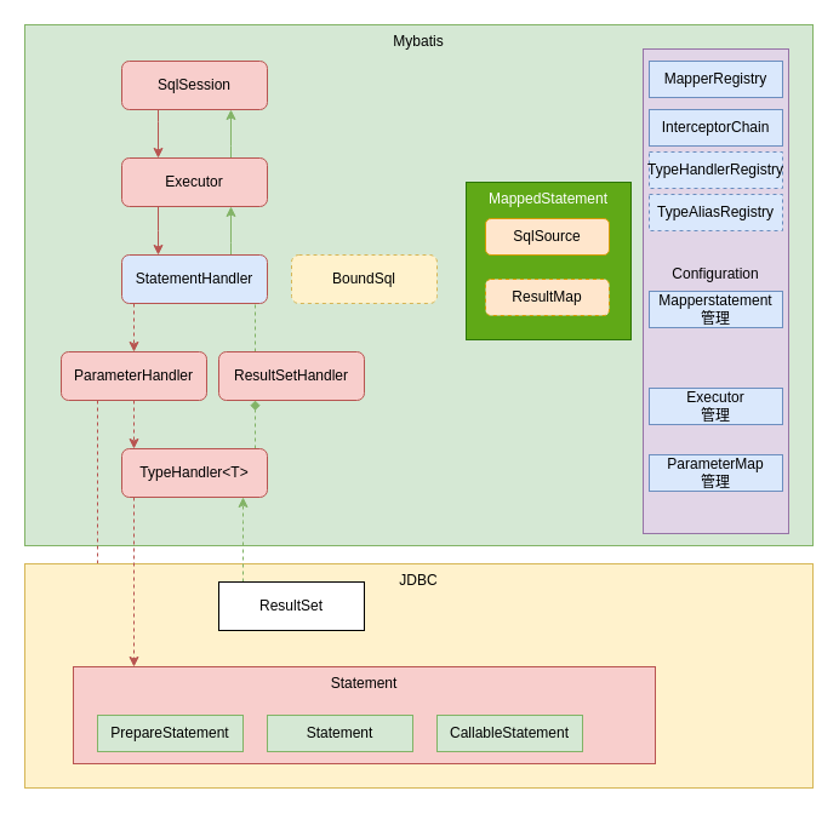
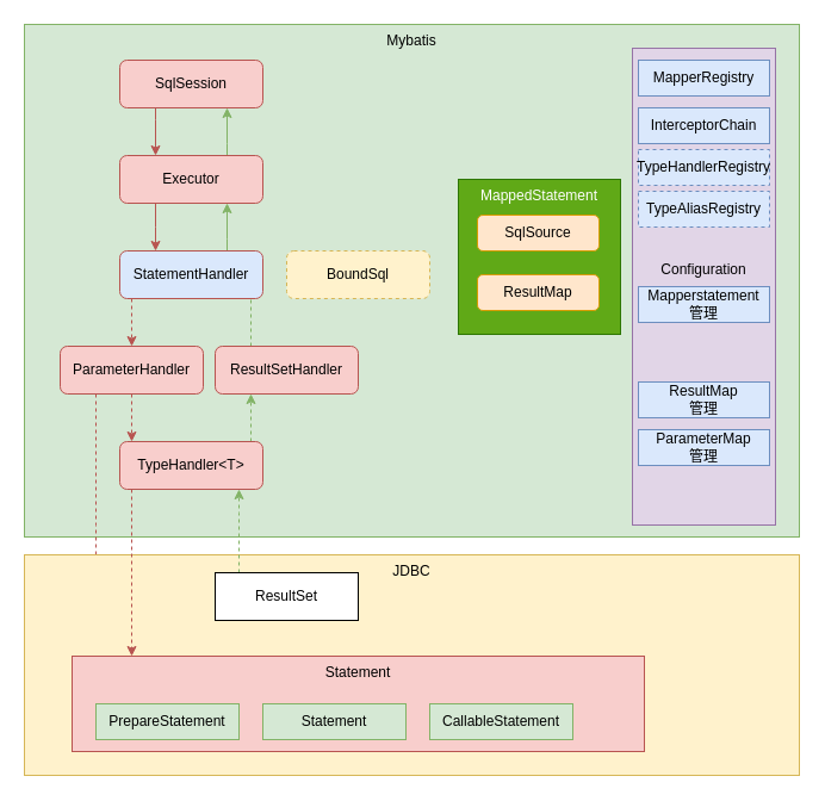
  <mxCell id="0" />
  <mxCell id="1" parent="0" />
  <mxCell id="2" value="Mybatis" style="rounded=0;whiteSpace=wrap;html=1;labelPosition=center;verticalLabelPosition=middle;align=center;verticalAlign=top;fillColor=#d5e8d4;strokeColor=#82b366;" parent="1" vertex="1"><mxGeometry x="20" y="20" width="650" height="430" as="geometry" /></mxCell>
  <mxCell id="3" value="" style="edgeStyle=orthogonalEdgeStyle;rounded=0;orthogonalLoop=1;jettySize=auto;html=1;fontColor=#99FF99;fillColor=#f8cecc;strokeColor=#b85450;" parent="1" source="4" target="7" edge="1"><mxGeometry relative="1" as="geometry"><Array as="points"><mxPoint x="130" y="100" /><mxPoint x="130" y="100" /></Array></mxGeometry></mxCell>
  <mxCell id="4" value="SqlSession" style="rounded=1;whiteSpace=wrap;html=1;fillColor=#f8cecc;strokeColor=#b85450;" parent="1" vertex="1"><mxGeometry x="100" y="50" width="120" height="40" as="geometry" /></mxCell>
  <mxCell id="5" value="" style="edgeStyle=orthogonalEdgeStyle;rounded=0;orthogonalLoop=1;jettySize=auto;html=1;fillColor=#d5e8d4;strokeColor=#82b366;" parent="1" source="7" target="4" edge="1"><mxGeometry relative="1" as="geometry"><Array as="points"><mxPoint x="190" y="120" /><mxPoint x="190" y="120" /></Array></mxGeometry></mxCell>
  <mxCell id="6" value="" style="edgeStyle=orthogonalEdgeStyle;rounded=0;orthogonalLoop=1;jettySize=auto;html=1;fillColor=#f8cecc;strokeColor=#b85450;" parent="1" source="7" target="10" edge="1"><mxGeometry relative="1" as="geometry"><Array as="points"><mxPoint x="130" y="190" /><mxPoint x="130" y="190" /></Array></mxGeometry></mxCell>
  <mxCell id="7" value="Executor" style="rounded=1;whiteSpace=wrap;html=1;fillColor=#f8cecc;strokeColor=#b85450;" parent="1" vertex="1"><mxGeometry x="100" y="130" width="120" height="40" as="geometry" /></mxCell>
  <mxCell id="8" value="" style="edgeStyle=orthogonalEdgeStyle;rounded=0;orthogonalLoop=1;jettySize=auto;html=1;fillColor=#d5e8d4;strokeColor=#82b366;" parent="1" source="10" target="7" edge="1"><mxGeometry relative="1" as="geometry"><Array as="points"><mxPoint x="190" y="200" /><mxPoint x="190" y="200" /></Array></mxGeometry></mxCell>
  <mxCell id="9" value="" style="edgeStyle=orthogonalEdgeStyle;rounded=0;orthogonalLoop=1;jettySize=auto;html=1;fillColor=#f8cecc;strokeColor=#b85450;dashed=1;" parent="1" source="10" target="13" edge="1"><mxGeometry relative="1" as="geometry"><Array as="points"><mxPoint x="110" y="260" /><mxPoint x="110" y="260" /></Array></mxGeometry></mxCell>
  <mxCell id="10" value="StatementHandler" style="rounded=1;whiteSpace=wrap;html=1;fillColor=#dae8fc;strokeColor=#b85450;" parent="1" vertex="1"><mxGeometry x="100" y="210" width="120" height="40" as="geometry" /></mxCell>
  <mxCell id="11" value="" style="edgeStyle=orthogonalEdgeStyle;rounded=0;orthogonalLoop=1;jettySize=auto;html=1;dashed=1;fillColor=#f8cecc;strokeColor=#b85450;" parent="1" source="13" target="17" edge="1"><mxGeometry relative="1" as="geometry"><Array as="points"><mxPoint x="110" y="360" /><mxPoint x="110" y="360" /></Array></mxGeometry></mxCell>
  <mxCell id="12" style="edgeStyle=orthogonalEdgeStyle;rounded=0;orthogonalLoop=1;jettySize=auto;html=1;exitX=0.25;exitY=1;exitDx=0;exitDy=0;entryX=0.042;entryY=0;entryDx=0;entryDy=0;entryPerimeter=0;dashed=1;fillColor=#f8cecc;strokeColor=#b85450;" edge="1" parent="1" source="13" target="34"><mxGeometry relative="1" as="geometry" /></mxCell>
  <mxCell id="13" value="ParameterHandler" style="rounded=1;whiteSpace=wrap;html=1;fillColor=#f8cecc;strokeColor=#b85450;" parent="1" vertex="1"><mxGeometry x="50" y="290" width="120" height="40" as="geometry" /></mxCell>
  <mxCell id="14" value="" style="edgeStyle=orthogonalEdgeStyle;rounded=0;orthogonalLoop=1;jettySize=auto;html=1;fillColor=#d5e8d4;strokeColor=#82b366;dashed=1;endArrow=none;" parent="1" source="15" target="10" edge="1"><mxGeometry relative="1" as="geometry"><Array as="points"><mxPoint x="210" y="260" /><mxPoint x="210" y="260" /></Array></mxGeometry></mxCell>
  <mxCell id="15" value="ResultSetHandler" style="rounded=1;whiteSpace=wrap;html=1;fillColor=#f8cecc;strokeColor=#b85450;" parent="1" vertex="1"><mxGeometry x="180" y="290" width="120" height="40" as="geometry" /></mxCell>
- <mxCell id="16" value="" style="edgeStyle=orthogonalEdgeStyle;rounded=0;orthogonalLoop=1;jettySize=auto;html=1;dashed=1;fillColor=#d5e8d4;strokeColor=#82b366;endArrow=diamond;" parent="1" source="17" target="15" edge="1"><mxGeometry relative="1" as="geometry"><Array as="points"><mxPoint x="210" y="340" /><mxPoint x="210" y="340" /></Array></mxGeometry></mxCell>
+ <mxCell id="16" value="" style="edgeStyle=orthogonalEdgeStyle;rounded=0;orthogonalLoop=1;jettySize=auto;html=1;dashed=1;fillColor=#d5e8d4;strokeColor=#82b366;" parent="1" source="17" target="15" edge="1"><mxGeometry relative="1" as="geometry"><Array as="points"><mxPoint x="210" y="340" /><mxPoint x="210" y="340" /></Array></mxGeometry></mxCell>
  <mxCell id="17" value="TypeHandler&amp;lt;T&amp;gt;" style="rounded=1;whiteSpace=wrap;html=1;fillColor=#f8cecc;strokeColor=#b85450;" parent="1" vertex="1"><mxGeometry x="100" y="370" width="120" height="40" as="geometry" /></mxCell>
  <mxCell id="18" value="BoundSql" style="rounded=1;whiteSpace=wrap;html=1;fillColor=#fff2cc;strokeColor=#d6b656;dashed=1;" parent="1" vertex="1"><mxGeometry x="240" y="210" width="120" height="40" as="geometry" /></mxCell>
  <mxCell id="19" value="MappedStatement" style="rounded=0;whiteSpace=wrap;html=1;verticalAlign=top;fillColor=#60a917;strokeColor=#2D7600;fontColor=#ffffff;" parent="1" vertex="1"><mxGeometry x="384" y="150" width="136" height="130" as="geometry" /></mxCell>
  <mxCell id="20" value="JDBC" style="rounded=0;whiteSpace=wrap;html=1;verticalAlign=top;fillColor=#fff2cc;strokeColor=#d6b656;" vertex="1" parent="1"><mxGeometry x="20" y="465" width="650" height="185" as="geometry" /></mxCell>
  <mxCell id="21" value="SqlSource" style="rounded=1;whiteSpace=wrap;html=1;fillColor=#ffe6cc;strokeColor=#d79b00;" parent="1" vertex="1"><mxGeometry x="400" y="180" width="102" height="30" as="geometry" /></mxCell>
- <mxCell id="22" value="ResultMap" style="rounded=1;whiteSpace=wrap;html=1;fillColor=#ffe6cc;strokeColor=#d79b00;dashed=1;" parent="1" vertex="1"><mxGeometry x="400" y="230" width="102" height="30" as="geometry" /></mxCell>
+ <mxCell id="22" value="ResultMap" style="rounded=1;whiteSpace=wrap;html=1;fillColor=#ffe6cc;strokeColor=#d79b00;" parent="1" vertex="1"><mxGeometry x="400" y="230" width="102" height="30" as="geometry" /></mxCell>
  <mxCell id="23" value="" style="group" parent="1" vertex="1" connectable="0"><mxGeometry x="530" y="40" width="120" height="400" as="geometry" /></mxCell>
  <mxCell id="24" value="Configuration&lt;br&gt;&lt;br&gt;&lt;br&gt;" style="rounded=0;whiteSpace=wrap;html=1;fillColor=#e1d5e7;strokeColor=#9673a6;" parent="23" vertex="1"><mxGeometry width="120" height="400" as="geometry" /></mxCell>
  <mxCell id="25" value="MapperRegistry" style="rounded=0;whiteSpace=wrap;html=1;fillColor=#dae8fc;strokeColor=#6c8ebf;" parent="23" vertex="1"><mxGeometry x="5" y="10" width="110" height="30" as="geometry" /></mxCell>
  <mxCell id="26" value="InterceptorChain" style="rounded=0;whiteSpace=wrap;html=1;fillColor=#dae8fc;strokeColor=#6c8ebf;" parent="23" vertex="1"><mxGeometry x="5" y="50" width="110" height="30" as="geometry" /></mxCell>
  <mxCell id="27" value="TypeHandlerRegistry" style="rounded=0;whiteSpace=wrap;html=1;fillColor=#dae8fc;strokeColor=#6c8ebf;dashed=1;" parent="23" vertex="1"><mxGeometry x="5" y="85" width="110" height="30" as="geometry" /></mxCell>
  <mxCell id="28" value="TypeAliasRegistry" style="rounded=0;whiteSpace=wrap;html=1;fillColor=#dae8fc;strokeColor=#6c8ebf;dashed=1;" parent="23" vertex="1"><mxGeometry x="5" y="120" width="110" height="30" as="geometry" /></mxCell>
  <mxCell id="29" value="Mapperstatement&lt;br&gt;管理" style="rounded=0;whiteSpace=wrap;html=1;fillColor=#dae8fc;strokeColor=#6c8ebf;" parent="23" vertex="1"><mxGeometry x="5" y="200" width="110" height="30" as="geometry" /></mxCell>
- <mxCell id="30" value="Executor&lt;br&gt;管理" style="rounded=0;whiteSpace=wrap;html=1;fillColor=#dae8fc;strokeColor=#6c8ebf;" parent="23" vertex="1"><mxGeometry x="5" y="280" width="110" height="30" as="geometry" /></mxCell>
- <mxCell id="31" value="ParameterMap&lt;br&gt;管理" style="rounded=0;whiteSpace=wrap;html=1;fillColor=#dae8fc;strokeColor=#6c8ebf;" parent="23" vertex="1"><mxGeometry x="5" y="335" width="110" height="30" as="geometry" /></mxCell>
+ <mxCell id="30" value="ResultMap&lt;br&gt;管理" style="rounded=0;whiteSpace=wrap;html=1;fillColor=#dae8fc;strokeColor=#6c8ebf;" parent="23" vertex="1"><mxGeometry x="5" y="280" width="110" height="30" as="geometry" /></mxCell>
+ <mxCell id="31" value="ParameterMap&lt;br&gt;管理" style="rounded=0;whiteSpace=wrap;html=1;fillColor=#dae8fc;strokeColor=#6c8ebf;" parent="23" vertex="1"><mxGeometry x="5" y="320" width="110" height="30" as="geometry" /></mxCell>
  <mxCell id="32" value="" style="edgeStyle=orthogonalEdgeStyle;rounded=0;orthogonalLoop=1;jettySize=auto;html=1;fillColor=#d5e8d4;strokeColor=#82b366;dashed=1;" edge="1" parent="1" source="33" target="17"><mxGeometry relative="1" as="geometry"><Array as="points"><mxPoint x="200" y="430" /><mxPoint x="200" y="430" /></Array></mxGeometry></mxCell>
  <mxCell id="33" value="ResultSet" style="rounded=0;whiteSpace=wrap;html=1;" vertex="1" parent="1"><mxGeometry x="180" y="480" width="120" height="40" as="geometry" /></mxCell>
  <mxCell id="34" value="Statement" style="rounded=0;whiteSpace=wrap;html=1;verticalAlign=top;fillColor=#f8cecc;strokeColor=#b85450;" vertex="1" parent="1"><mxGeometry x="60" y="550" width="480" height="80" as="geometry" /></mxCell>
  <mxCell id="35" value="PrepareStatement" style="rounded=0;whiteSpace=wrap;html=1;fillColor=#d5e8d4;strokeColor=#82b366;" vertex="1" parent="1"><mxGeometry x="80" y="590" width="120" height="30" as="geometry" /></mxCell>
  <mxCell id="36" value="Statement" style="rounded=0;whiteSpace=wrap;html=1;fillColor=#d5e8d4;strokeColor=#82b366;" vertex="1" parent="1"><mxGeometry x="220" y="590" width="120" height="30" as="geometry" /></mxCell>
  <mxCell id="37" value="CallableStatement" style="rounded=0;whiteSpace=wrap;html=1;fillColor=#d5e8d4;strokeColor=#82b366;" vertex="1" parent="1"><mxGeometry x="360" y="590" width="120" height="30" as="geometry" /></mxCell>
  <mxCell id="38" style="edgeStyle=orthogonalEdgeStyle;rounded=0;orthogonalLoop=1;jettySize=auto;html=1;fillColor=#f8cecc;strokeColor=#b85450;dashed=1;" edge="1" parent="1" source="17"><mxGeometry relative="1" as="geometry"><mxPoint x="110" y="550" as="targetPoint" /><Array as="points"><mxPoint x="110" y="550" /></Array></mxGeometry></mxCell>
